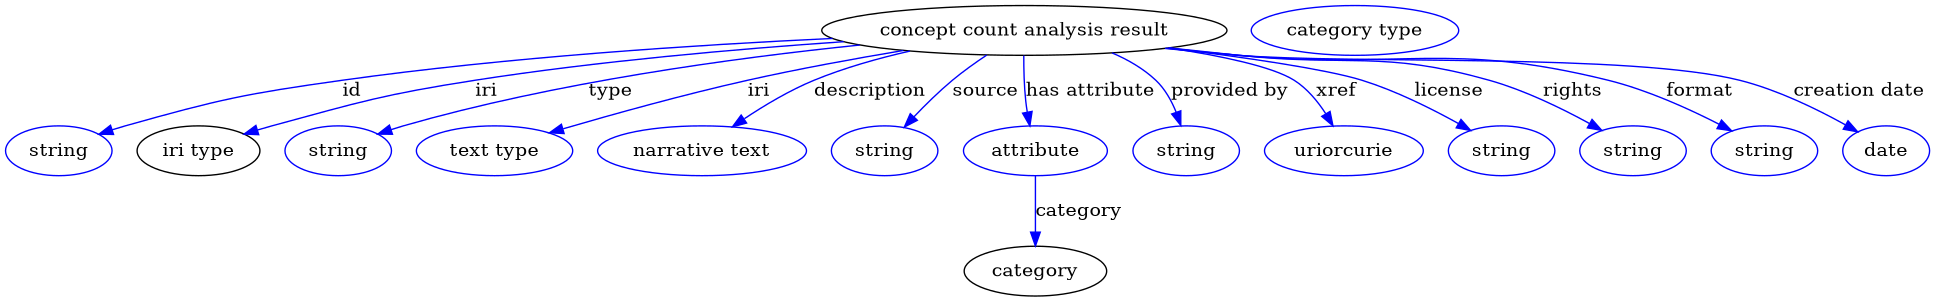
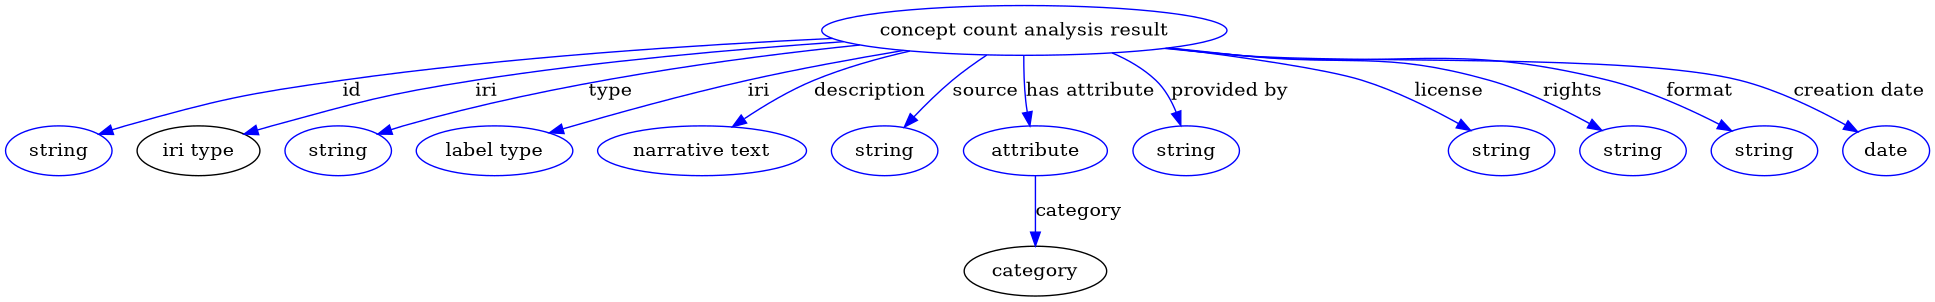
  digraph {
    node [color=blue]
    edge [color=blue style=solid]
-   n1 [height=0.5 label="concept count analysis result" width=4.0621 color=""]
+   n1 [height=0.5 label="concept count analysis result" width=4.0621]
    n2 [height=0.5 label=string width=1.0652]
    n3 [color=black height=0.5 label="iri type" width=1.2277]
    n4 [height=0.5 label=string width=1.0652]
-   n5 [height=0.5 label="text type" width=1.5707]
+   n5 [height=0.5 label="label type" width=1.5707]
    n6 [height=0.5 label="narrative text" width=2.0943]
    n7 [height=0.5 label=string width=1.0652]
    n8 [height=0.5 label=attribute width=1.4443]
    n9 [height=0.5 label=string width=1.0652]
-   n10 [height=0.5 label=uriorcurie width=1.5887]
    n11 [height=0.5 label=string width=1.0652]
    n12 [height=0.5 label=string width=1.0652]
    n13 [height=0.5 label=string width=1.0652]
    n14 [height=0.5 label=date width=0.86659]
    category [height=0.5 width=1.4263 color=""]
-   n16 [height=0.5 label="category type" width=2.0762]
    n1 -> n2 [label=id]
    n1 -> n3 [label=iri]
    n1 -> n4 [label=type]
    n1 -> n5 [label=iri]
    n1 -> n6 [label=description]
    n1 -> n7 [label=source]
    n1 -> n8 [label="has attribute"]
    n1 -> n9 [label="provided by"]
-   n1 -> n10 [label=xref]
    n1 -> n11 [label=license]
    n1 -> n12 [label=rights]
    n1 -> n13 [label=format]
    n1 -> n14 [label="creation date"]
    n8 -> category [label=category]
  }
